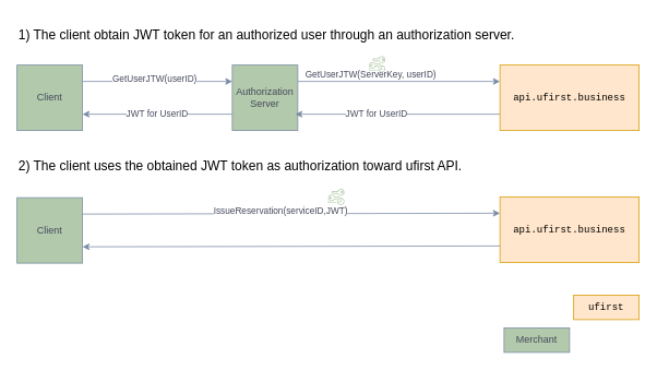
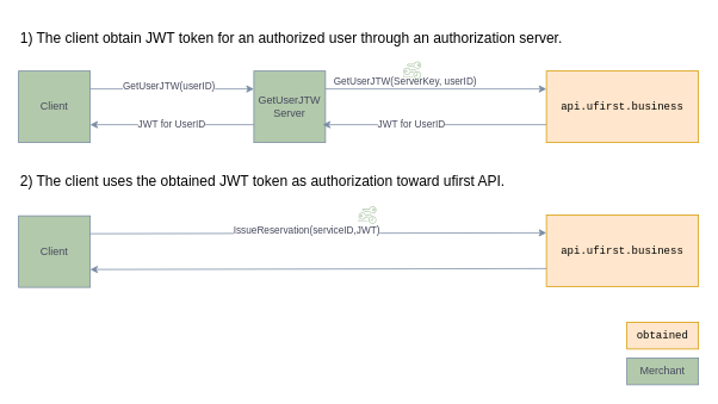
  <mxCell id="0" />
  <mxCell id="1" parent="0" />
  <mxCell id="2" value="" style="edgeStyle=orthogonalEdgeStyle;rounded=0;orthogonalLoop=1;jettySize=auto;html=1;strokeColor=#788AA3;fontColor=#46495D;entryX=0;entryY=0.25;entryDx=0;entryDy=0;exitX=1;exitY=0.25;exitDx=0;exitDy=0;" parent="1" source="4" target="8" edge="1"><mxGeometry relative="1" as="geometry" /></mxCell>
  <mxCell id="3" value="GetUserJTW(userID)" style="edgeLabel;html=1;align=center;verticalAlign=middle;resizable=0;points=[];fontColor=#46495D;" parent="2" vertex="1" connectable="0"><mxGeometry x="-0.05" y="4" relative="1" as="geometry"><mxPoint as="offset" /></mxGeometry></mxCell>
  <mxCell id="4" value="Client" style="whiteSpace=wrap;html=1;aspect=fixed;fillColor=#B2C9AB;strokeColor=#788AA3;fontColor=#46495D;" parent="1" vertex="1"><mxGeometry x="20" y="79" width="80" height="80" as="geometry" /></mxCell>
  <mxCell id="5" value="" style="edgeStyle=orthogonalEdgeStyle;rounded=0;orthogonalLoop=1;jettySize=auto;html=1;strokeColor=#788AA3;fontColor=#46495D;entryX=0;entryY=0.25;entryDx=0;entryDy=0;exitX=1;exitY=0.25;exitDx=0;exitDy=0;" parent="1" source="8" target="11" edge="1"><mxGeometry relative="1" as="geometry"><mxPoint x="410" y="8" as="sourcePoint" /></mxGeometry></mxCell>
  <mxCell id="6" value="GetUserJTW(ServerKey, userID)" style="edgeLabel;html=1;align=center;verticalAlign=bottom;resizable=0;points=[];fontColor=#46495D;labelPosition=center;verticalLabelPosition=top;" parent="5" vertex="1" connectable="0"><mxGeometry x="-0.286" y="1" relative="1" as="geometry"><mxPoint as="offset" /></mxGeometry></mxCell>
  <mxCell id="7" value="JWT for UserID" style="edgeStyle=orthogonalEdgeStyle;rounded=1;sketch=0;orthogonalLoop=1;jettySize=auto;html=1;exitX=0;exitY=0.75;exitDx=0;exitDy=0;entryX=1;entryY=0.75;entryDx=0;entryDy=0;fontColor=#46495D;strokeColor=#788AA3;fillColor=#B2C9AB;" parent="1" source="8" target="4" edge="1"><mxGeometry relative="1" as="geometry" /></mxCell>
- <mxCell id="8" value="Authorization Server" style="whiteSpace=wrap;html=1;aspect=fixed;fillColor=#B2C9AB;strokeColor=#788AA3;fontColor=#46495D;" parent="1" vertex="1"><mxGeometry x="283" y="79" width="80" height="80" as="geometry" /></mxCell>
+ <mxCell id="8" value="GetUserJTW Server" style="whiteSpace=wrap;html=1;aspect=fixed;fillColor=#B2C9AB;strokeColor=#788AA3;fontColor=#46495D;" parent="1" vertex="1"><mxGeometry x="283" y="79" width="80" height="80" as="geometry" /></mxCell>
  <mxCell id="9" value="&lt;hr&gt;" style="rounded=1;sketch=0;orthogonalLoop=1;jettySize=auto;html=1;fontColor=#46495D;strokeColor=#788AA3;fillColor=#B2C9AB;exitX=0;exitY=0.75;exitDx=0;exitDy=0;" parent="1" source="11" edge="1"><mxGeometry relative="1" as="geometry"><mxPoint x="360" y="139" as="targetPoint" /></mxGeometry></mxCell>
  <mxCell id="10" value="JWT for UserID" style="edgeLabel;html=1;align=center;verticalAlign=middle;resizable=0;points=[];fontColor=#46495D;" parent="9" vertex="1" connectable="0"><mxGeometry x="0.212" y="-1" relative="1" as="geometry"><mxPoint as="offset" /></mxGeometry></mxCell>
  <mxCell id="11" value="&lt;font face=&quot;Courier New&quot;&gt;api.ufirst.business&lt;/font&gt;" style="whiteSpace=wrap;html=1;fillColor=#ffe6cc;strokeColor=#d79b00;" parent="1" vertex="1"><mxGeometry x="610" y="79" width="170" height="80" as="geometry" /></mxCell>
  <mxCell id="12" value="Client" style="whiteSpace=wrap;html=1;aspect=fixed;fillColor=#B2C9AB;strokeColor=#788AA3;fontColor=#46495D;" parent="1" vertex="1"><mxGeometry x="20" y="241" width="80" height="80" as="geometry" /></mxCell>
  <mxCell id="13" value="&lt;span style=&quot;font-family: &amp;#34;courier new&amp;#34;&quot;&gt;api.ufirst.business&lt;/span&gt;" style="whiteSpace=wrap;html=1;fillColor=#ffe6cc;strokeColor=#d79b00;" parent="1" vertex="1"><mxGeometry x="610" y="240" width="170" height="80" as="geometry" /></mxCell>
  <mxCell id="14" value="" style="rounded=0;orthogonalLoop=1;jettySize=auto;html=1;strokeColor=#788AA3;fontColor=#46495D;startArrow=none;entryX=1;entryY=0.75;entryDx=0;entryDy=0;exitX=0;exitY=0.75;exitDx=0;exitDy=0;" parent="1" source="13" target="12" edge="1"><mxGeometry relative="1" as="geometry"><mxPoint x="620" y="580" as="sourcePoint" /><mxPoint x="340" y="340" as="targetPoint" /></mxGeometry></mxCell>
  <mxCell id="15" value="" style="outlineConnect=0;fontColor=#46495D;fillColor=#B2C9AB;strokeColor=none;dashed=0;verticalLabelPosition=bottom;verticalAlign=top;align=center;html=1;fontSize=12;fontStyle=0;aspect=fixed;pointerEvents=1;shape=mxgraph.aws4.temporary_security_credential;rounded=0;sketch=0;" parent="1" vertex="1"><mxGeometry x="450" y="68" width="20" height="20.26" as="geometry" /></mxCell>
  <mxCell id="16" value="" style="outlineConnect=0;fontColor=#46495D;fillColor=#B2C9AB;strokeColor=none;dashed=0;verticalLabelPosition=bottom;verticalAlign=top;align=center;html=1;fontSize=12;fontStyle=0;aspect=fixed;pointerEvents=1;shape=mxgraph.aws4.temporary_security_credential;rounded=0;sketch=0;" parent="1" vertex="1"><mxGeometry x="400" y="230" width="20" height="20.25" as="geometry" /></mxCell>
  <mxCell id="17" value="" style="rounded=0;orthogonalLoop=1;jettySize=auto;html=1;strokeColor=#788AA3;fontColor=#46495D;endArrow=classic;exitX=1;exitY=0.25;exitDx=0;exitDy=0;endFill=1;entryX=0;entryY=0.25;entryDx=0;entryDy=0;" parent="1" source="12" target="13" edge="1"><mxGeometry relative="1" as="geometry"><mxPoint x="140" y="341" as="sourcePoint" /><mxPoint x="550" y="261" as="targetPoint" /></mxGeometry></mxCell>
  <mxCell id="18" value="IssueReservation(serviceID,JWT)" style="edgeLabel;html=1;align=center;verticalAlign=middle;resizable=0;points=[];fontColor=#46495D;" parent="17" vertex="1" connectable="0"><mxGeometry x="-0.05" y="4" relative="1" as="geometry"><mxPoint as="offset" /></mxGeometry></mxCell>
  <mxCell id="19" value="&lt;span style=&quot;font-size: 16px ; font-weight: 400&quot;&gt;1) The client obtain JWT token for an authorized user through an authorization server.&lt;/span&gt;" style="text;strokeColor=none;fillColor=none;html=1;fontSize=24;fontStyle=1;verticalAlign=middle;align=left;" vertex="1" parent="1"><mxGeometry x="20" y="20" width="760" height="40" as="geometry" /></mxCell>
  <mxCell id="20" value="&lt;div&gt;&lt;span style=&quot;font-size: 16px ; font-weight: 400&quot;&gt;2) The client uses the obtained JWT token as authorization toward ufirst API.&lt;/span&gt;&lt;/div&gt;" style="text;strokeColor=none;fillColor=none;html=1;fontSize=24;fontStyle=1;verticalAlign=middle;align=left;" vertex="1" parent="1"><mxGeometry x="20" y="180" width="760" height="40" as="geometry" /></mxCell>
- <mxCell id="21" value="&lt;span style=&quot;font-family: &amp;#34;courier new&amp;#34;&quot;&gt;ufirst&lt;/span&gt;" style="whiteSpace=wrap;html=1;fillColor=#ffe6cc;strokeColor=#d79b00;" vertex="1" parent="1"><mxGeometry x="700" y="360" width="80" height="30" as="geometry" /></mxCell>
- <mxCell id="22" value="Merchant" style="whiteSpace=wrap;html=1;fillColor=#B2C9AB;strokeColor=#788AA3;fontColor=#46495D;" vertex="1" parent="1"><mxGeometry x="615" y="400" width="80" height="30" as="geometry" /></mxCell>
+ <mxCell id="21" value="&lt;span style=&quot;font-family: &amp;#34;courier new&amp;#34;&quot;&gt;obtained&lt;/span&gt;" style="whiteSpace=wrap;html=1;fillColor=#ffe6cc;strokeColor=#d79b00;" vertex="1" parent="1"><mxGeometry x="700" y="360" width="80" height="30" as="geometry" /></mxCell>
+ <mxCell id="22" value="Merchant" style="whiteSpace=wrap;html=1;fillColor=#B2C9AB;strokeColor=#788AA3;fontColor=#46495D;" vertex="1" parent="1"><mxGeometry x="700" y="400" width="80" height="30" as="geometry" /></mxCell>
